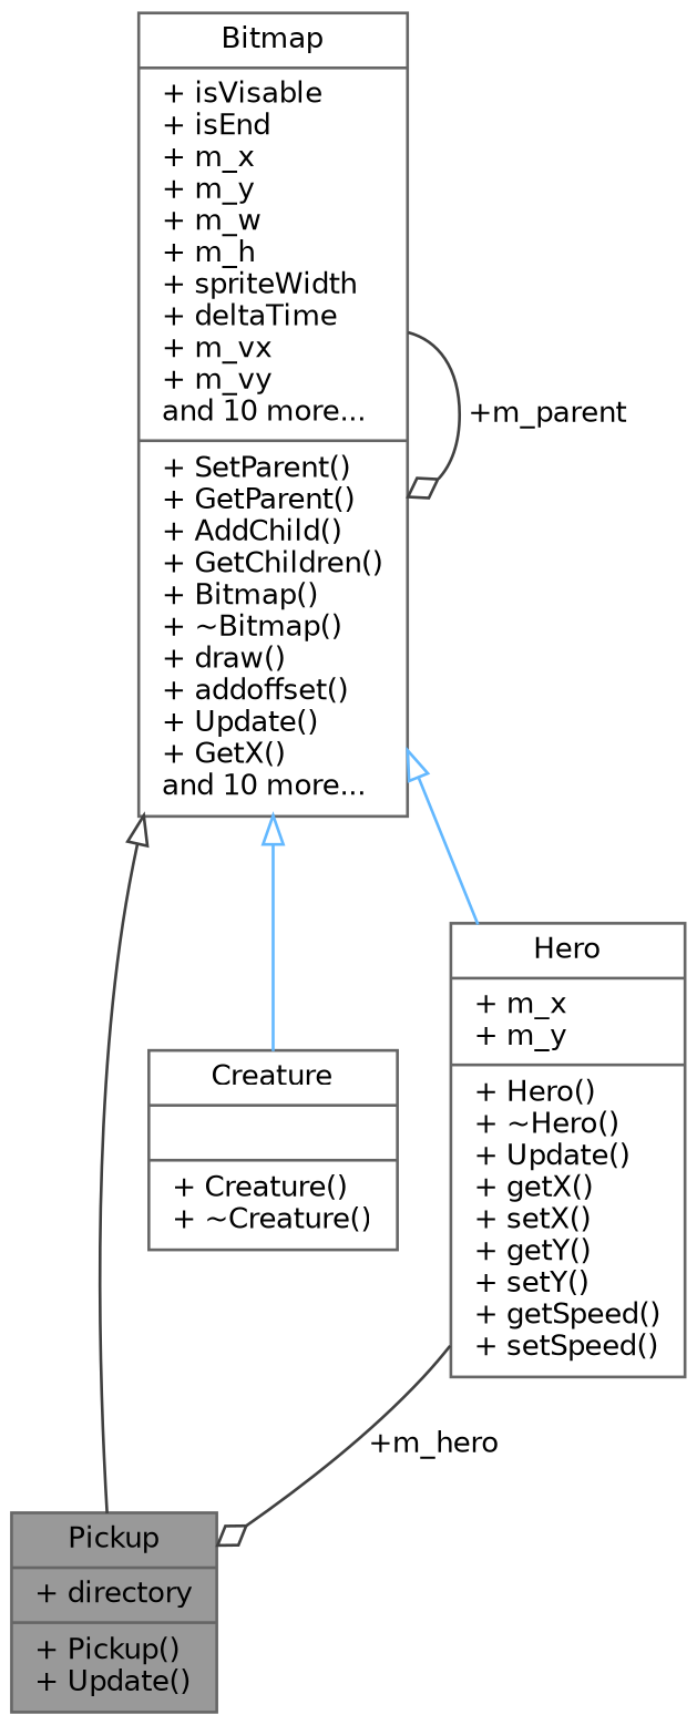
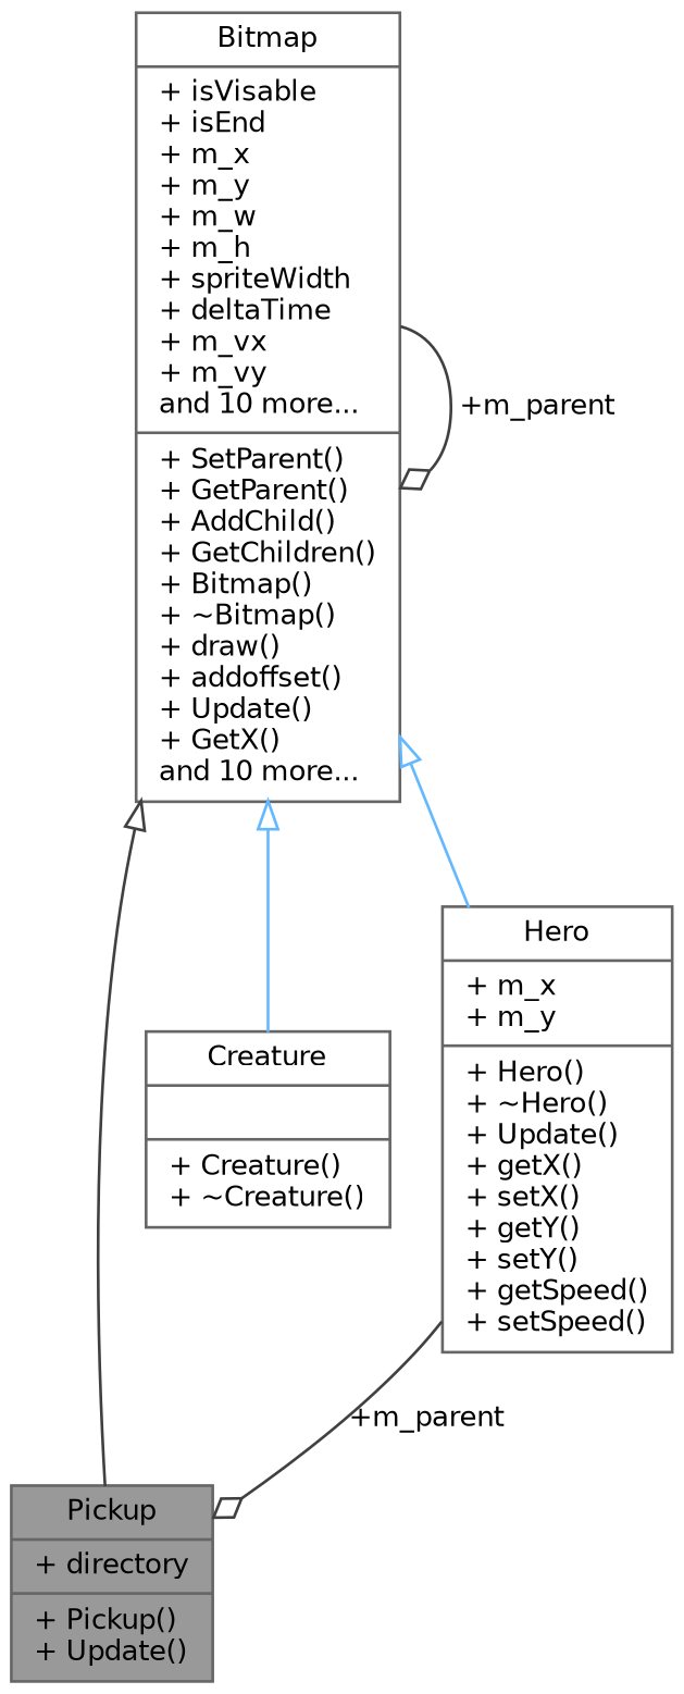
  digraph {
    node [color=gray40 fillcolor=white fontname=Helvetica fontsize=10 shape=record style=filled]
    edge [arrowtail=onormal color=grey25 dir=back fontname=Helvetica fontsize=10 labelfontname=Helvetica labelfontsize=10 style=solid]
    n1 [fillcolor=grey60 fontcolor=black height=0.2 label="{Pickup\n|+ directory\l|+ Pickup()\l+ Update()\l}" width=0.4]
    n2 [height=0.2 label="{Bitmap\n|+ isVisable\l+ isEnd\l+ m_x\l+ m_y\l+ m_w\l+ m_h\l+ spriteWidth\l+ deltaTime\l+ m_vx\l+ m_vy\land 10 more...\l|+ SetParent()\l+ GetParent()\l+ AddChild()\l+ GetChildren()\l+ Bitmap()\l+ ~Bitmap()\l+ draw()\l+ addoffset()\l+ Update()\l+ GetX()\land 10 more...\l}" width=0.4]
    n3 [height=0.2 label="{Creature\n||+ Creature()\l+ ~Creature()\l}" width=0.4]
    n4 [height=0.2 label="{Hero\n|+ m_x\l+ m_y\l|+ Hero()\l+ ~Hero()\l+ Update()\l+ getX()\l+ setX()\l+ getY()\l+ setY()\l+ getSpeed()\l+ setSpeed()\l}" width=0.4]
    n2 -> n1
    n2 -> n2 [arrowhead=odiamond label=" +m_parent" arrowtail="" dir=""]
    n2 -> n3 [color=steelblue1]
    n2 -> n4 [color=steelblue1]
-   n4 -> n1 [arrowhead=odiamond label=" +m_hero" arrowtail="" dir=""]
+   n4 -> n1 [arrowhead=odiamond label=" +m_parent" arrowtail="" dir=""]
  }
